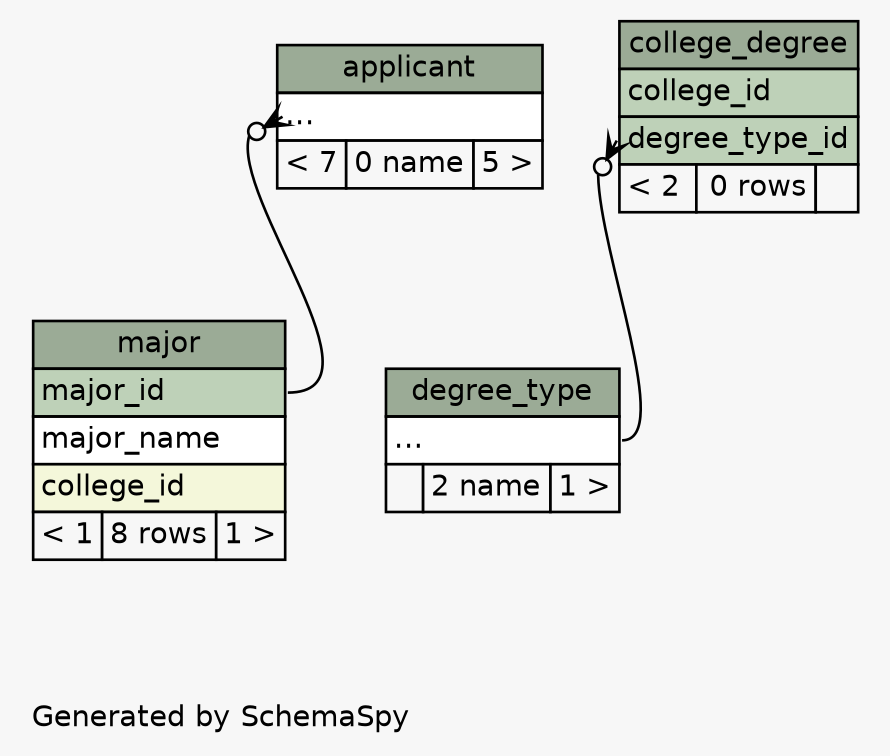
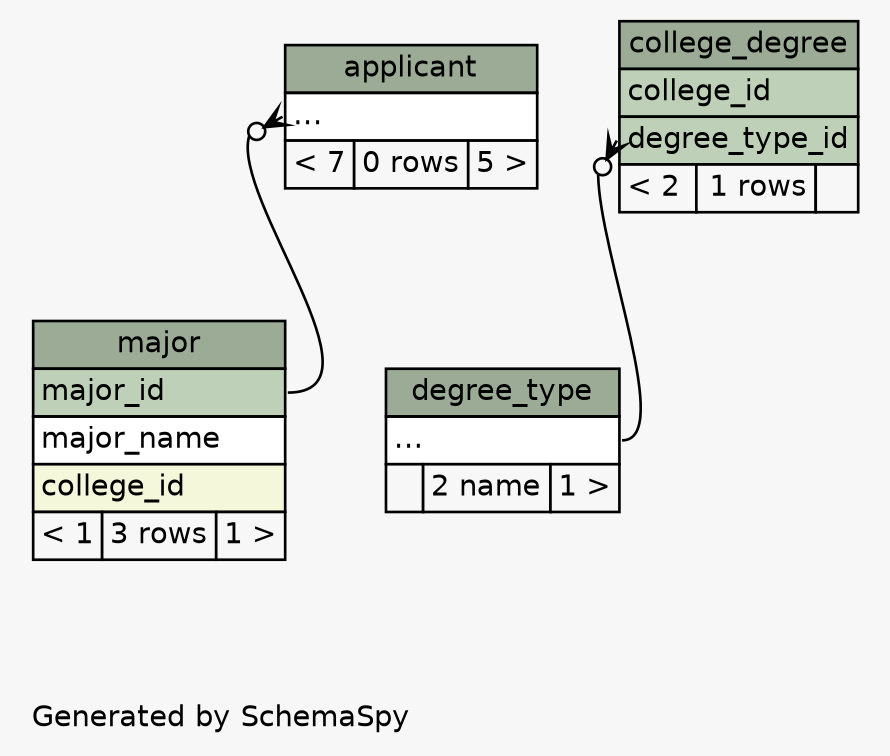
  digraph {
    bgcolor="#f7f7f7"
    fontname=Helvetica
    fontsize=11
    label="\nGenerated by SchemaSpy"
    labeljust=l
    nodesep=0.18
    rankdir=TB
    ranksep=0.46
    node [fontname=Helvetica fontsize=11 shape=plaintext]
    edge [arrowhead=none arrowsize=0.8 arrowtail=crowodot dir=back]
-   n1 [label=<     <TABLE BORDER="0" CELLBORDER="1" CELLSPACING="0" BGCOLOR="#ffffff">       <TR><TD COLSPAN="3" BGCOLOR="#9bab96" ALIGN="CENTER">applicant</TD></TR>       <TR><TD PORT="elipses" COLSPAN="3" ALIGN="LEFT">...</TD></TR>       <TR><TD ALIGN="LEFT" BGCOLOR="#f7f7f7">&lt; 7</TD><TD ALIGN="RIGHT" BGCOLOR="#f7f7f7">0 name</TD><TD ALIGN="RIGHT" BGCOLOR="#f7f7f7">5 &gt;</TD></TR>     </TABLE>>]
-   n2 [label=<     <TABLE BORDER="0" CELLBORDER="1" CELLSPACING="0" BGCOLOR="#ffffff">       <TR><TD COLSPAN="3" BGCOLOR="#9bab96" ALIGN="CENTER">major</TD></TR>       <TR><TD PORT="major_id" COLSPAN="3" BGCOLOR="#bed1b8" ALIGN="LEFT">major_id</TD></TR>       <TR><TD PORT="major_name" COLSPAN="3" ALIGN="LEFT">major_name</TD></TR>       <TR><TD PORT="college_id" COLSPAN="3" BGCOLOR="#f4f7da" ALIGN="LEFT">college_id</TD></TR>       <TR><TD ALIGN="LEFT" BGCOLOR="#f7f7f7">&lt; 1</TD><TD ALIGN="RIGHT" BGCOLOR="#f7f7f7">8 rows</TD><TD ALIGN="RIGHT" BGCOLOR="#f7f7f7">1 &gt;</TD></TR>     </TABLE>>]
-   n3 [label=<     <TABLE BORDER="0" CELLBORDER="1" CELLSPACING="0" BGCOLOR="#ffffff">       <TR><TD COLSPAN="3" BGCOLOR="#9bab96" ALIGN="CENTER">college_degree</TD></TR>       <TR><TD PORT="college_id" COLSPAN="3" BGCOLOR="#bed1b8" ALIGN="LEFT">college_id</TD></TR>       <TR><TD PORT="degree_type_id" COLSPAN="3" BGCOLOR="#bed1b8" ALIGN="LEFT">degree_type_id</TD></TR>       <TR><TD ALIGN="LEFT" BGCOLOR="#f7f7f7">&lt; 2</TD><TD ALIGN="RIGHT" BGCOLOR="#f7f7f7">0 rows</TD><TD ALIGN="RIGHT" BGCOLOR="#f7f7f7">  </TD></TR>     </TABLE>>]
+   n1 [label=<     <TABLE BORDER="0" CELLBORDER="1" CELLSPACING="0" BGCOLOR="#ffffff">       <TR><TD COLSPAN="3" BGCOLOR="#9bab96" ALIGN="CENTER">applicant</TD></TR>       <TR><TD PORT="elipses" COLSPAN="3" ALIGN="LEFT">...</TD></TR>       <TR><TD ALIGN="LEFT" BGCOLOR="#f7f7f7">&lt; 7</TD><TD ALIGN="RIGHT" BGCOLOR="#f7f7f7">0 rows</TD><TD ALIGN="RIGHT" BGCOLOR="#f7f7f7">5 &gt;</TD></TR>     </TABLE>>]
+   n2 [label=<     <TABLE BORDER="0" CELLBORDER="1" CELLSPACING="0" BGCOLOR="#ffffff">       <TR><TD COLSPAN="3" BGCOLOR="#9bab96" ALIGN="CENTER">major</TD></TR>       <TR><TD PORT="major_id" COLSPAN="3" BGCOLOR="#bed1b8" ALIGN="LEFT">major_id</TD></TR>       <TR><TD PORT="major_name" COLSPAN="3" ALIGN="LEFT">major_name</TD></TR>       <TR><TD PORT="college_id" COLSPAN="3" BGCOLOR="#f4f7da" ALIGN="LEFT">college_id</TD></TR>       <TR><TD ALIGN="LEFT" BGCOLOR="#f7f7f7">&lt; 1</TD><TD ALIGN="RIGHT" BGCOLOR="#f7f7f7">3 rows</TD><TD ALIGN="RIGHT" BGCOLOR="#f7f7f7">1 &gt;</TD></TR>     </TABLE>>]
+   n3 [label=<     <TABLE BORDER="0" CELLBORDER="1" CELLSPACING="0" BGCOLOR="#ffffff">       <TR><TD COLSPAN="3" BGCOLOR="#9bab96" ALIGN="CENTER">college_degree</TD></TR>       <TR><TD PORT="college_id" COLSPAN="3" BGCOLOR="#bed1b8" ALIGN="LEFT">college_id</TD></TR>       <TR><TD PORT="degree_type_id" COLSPAN="3" BGCOLOR="#bed1b8" ALIGN="LEFT">degree_type_id</TD></TR>       <TR><TD ALIGN="LEFT" BGCOLOR="#f7f7f7">&lt; 2</TD><TD ALIGN="RIGHT" BGCOLOR="#f7f7f7">1 rows</TD><TD ALIGN="RIGHT" BGCOLOR="#f7f7f7">  </TD></TR>     </TABLE>>]
    n4 [label=<     <TABLE BORDER="0" CELLBORDER="1" CELLSPACING="0" BGCOLOR="#ffffff">       <TR><TD COLSPAN="3" BGCOLOR="#9bab96" ALIGN="CENTER">degree_type</TD></TR>       <TR><TD PORT="elipses" COLSPAN="3" ALIGN="LEFT">...</TD></TR>       <TR><TD ALIGN="LEFT" BGCOLOR="#f7f7f7">  </TD><TD ALIGN="RIGHT" BGCOLOR="#f7f7f7">2 name</TD><TD ALIGN="RIGHT" BGCOLOR="#f7f7f7">1 &gt;</TD></TR>     </TABLE>>]
    n1 -> n2 [headport="major_id:e" tailport="elipses:w"]
    n3 -> n4 [headport="elipses:e" tailport="degree_type_id:w"]
  }
